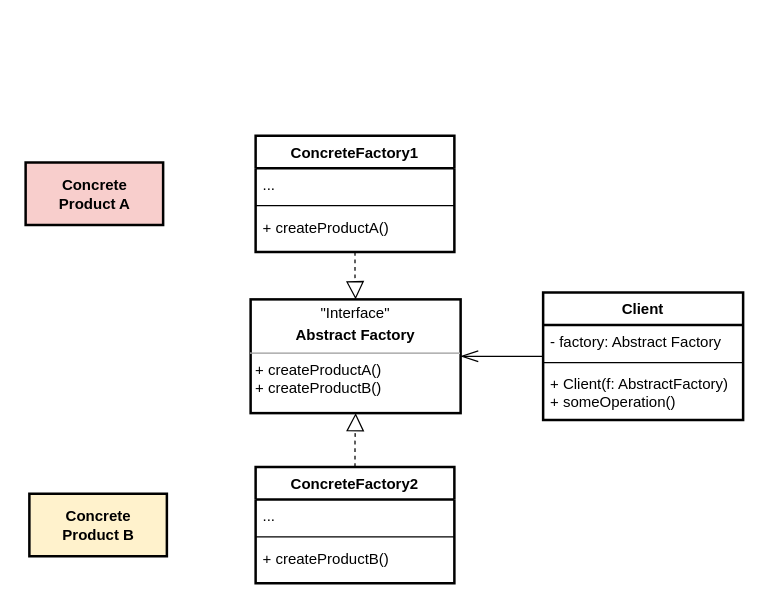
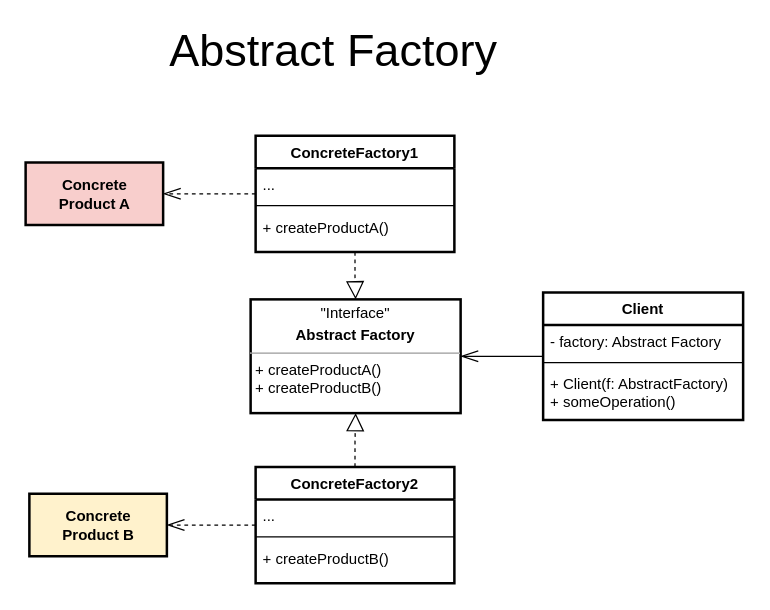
  <mxCell id="0" />
  <mxCell id="1" parent="0" />
  <mxCell id="2" value="&lt;p style=&quot;margin: 0px ; margin-top: 4px ; text-align: center&quot;&gt;&quot;Interface&quot;&lt;/p&gt;&lt;p style=&quot;margin: 0px ; margin-top: 4px ; text-align: center&quot;&gt;&lt;b&gt;Abstract Factory&lt;/b&gt;&lt;/p&gt;&lt;hr size=&quot;1&quot;&gt;&lt;p style=&quot;margin: 0px ; margin-left: 4px&quot;&gt;+ createProductA()&lt;/p&gt;&lt;p style=&quot;margin: 0px ; margin-left: 4px&quot;&gt;+ createProductB()&lt;br&gt;&lt;/p&gt;" style="verticalAlign=top;align=left;overflow=fill;fontSize=12;fontFamily=Helvetica;html=1;strokeWidth=2;" parent="1" vertex="1"><mxGeometry x="200" y="239" width="168" height="91" as="geometry" /></mxCell>
+ <mxCell id="3" value="Abstract Factory" style="text;html=1;strokeColor=none;fillColor=none;align=center;verticalAlign=middle;whiteSpace=wrap;rounded=0;fontSize=36;fontStyle=0;spacingTop=0;spacingLeft=0;" parent="1" vertex="1"><mxGeometry x="113" y="20" width="307" height="40" as="geometry" /></mxCell>
  <mxCell id="4" style="edgeStyle=orthogonalEdgeStyle;rounded=0;orthogonalLoop=1;jettySize=auto;html=1;fontColor=none;startArrow=none;startFill=0;endArrow=openThin;endFill=0;endSize=12;" edge="1" parent="1" source="5" target="2"><mxGeometry relative="1" as="geometry" /></mxCell>
  <mxCell id="5" value="Client" style="swimlane;fontStyle=1;align=center;verticalAlign=top;childLayout=stackLayout;horizontal=1;startSize=26;horizontalStack=0;resizeParent=1;resizeParentMax=0;resizeLast=0;collapsible=1;marginBottom=0;strokeWidth=2;" vertex="1" parent="1"><mxGeometry x="434" y="233.5" width="160" height="102" as="geometry" /></mxCell>
  <mxCell id="6" value="- factory: Abstract Factory" style="text;strokeColor=none;fillColor=none;align=left;verticalAlign=top;spacingLeft=4;spacingRight=4;overflow=hidden;rotatable=0;points=[[0,0.5],[1,0.5]];portConstraint=eastwest;strokeWidth=2;" vertex="1" parent="5"><mxGeometry y="26" width="160" height="26" as="geometry" /></mxCell>
  <mxCell id="7" value="" style="line;strokeWidth=1;fillColor=none;align=left;verticalAlign=middle;spacingTop=-1;spacingLeft=3;spacingRight=3;rotatable=0;labelPosition=right;points=[];portConstraint=eastwest;" vertex="1" parent="5"><mxGeometry y="52" width="160" height="8" as="geometry" /></mxCell>
  <mxCell id="8" value="+ Client(f: AbstractFactory)&#10;+ someOperation()" style="text;strokeColor=none;fillColor=none;align=left;verticalAlign=top;spacingLeft=4;spacingRight=4;overflow=hidden;rotatable=0;points=[[0,0.5],[1,0.5]];portConstraint=eastwest;" vertex="1" parent="5"><mxGeometry y="60" width="160" height="42" as="geometry" /></mxCell>
  <mxCell id="9" value="&lt;b&gt;Concrete&lt;br&gt;Product A&lt;/b&gt;" style="html=1;strokeWidth=2;fillColor=#f8cecc;" vertex="1" parent="1"><mxGeometry x="20" y="129.5" width="110" height="50" as="geometry" /></mxCell>
  <mxCell id="10" value="&lt;b&gt;Concrete&lt;br&gt;Product B&lt;/b&gt;" style="html=1;strokeWidth=2;fillColor=#fff2cc;" vertex="1" parent="1"><mxGeometry x="23" y="394.5" width="110" height="50" as="geometry" /></mxCell>
+ <mxCell id="11" style="edgeStyle=orthogonalEdgeStyle;rounded=0;orthogonalLoop=1;jettySize=auto;html=1;entryX=1;entryY=0.5;entryDx=0;entryDy=0;fontColor=none;startArrow=none;startFill=0;endArrow=openThin;endFill=0;endSize=12;dashed=1;" edge="1" parent="1" source="13" target="10"><mxGeometry relative="1" as="geometry" /></mxCell>
  <mxCell id="12" style="edgeStyle=orthogonalEdgeStyle;rounded=0;orthogonalLoop=1;jettySize=auto;html=1;entryX=0.5;entryY=1;entryDx=0;entryDy=0;fontColor=none;startArrow=none;startFill=0;endArrow=block;endFill=0;endSize=12;dashed=1;" edge="1" parent="1" source="13" target="2"><mxGeometry relative="1" as="geometry" /></mxCell>
  <mxCell id="13" value="ConcreteFactory2" style="swimlane;fontStyle=1;align=center;verticalAlign=top;childLayout=stackLayout;horizontal=1;startSize=26;horizontalStack=0;resizeParent=1;resizeParentMax=0;resizeLast=0;collapsible=1;marginBottom=0;strokeWidth=2;" vertex="1" parent="1"><mxGeometry x="204" y="373" width="159" height="93" as="geometry" /></mxCell>
  <mxCell id="14" value="..." style="text;strokeColor=none;fillColor=none;align=left;verticalAlign=top;spacingLeft=4;spacingRight=4;overflow=hidden;rotatable=0;points=[[0,0.5],[1,0.5]];portConstraint=eastwest;strokeWidth=2;" vertex="1" parent="13"><mxGeometry y="26" width="159" height="26" as="geometry" /></mxCell>
  <mxCell id="15" value="" style="line;strokeWidth=1;fillColor=none;align=left;verticalAlign=middle;spacingTop=-1;spacingLeft=3;spacingRight=3;rotatable=0;labelPosition=right;points=[];portConstraint=eastwest;" vertex="1" parent="13"><mxGeometry y="52" width="159" height="8" as="geometry" /></mxCell>
  <mxCell id="16" value="+ createProductB()" style="text;strokeColor=none;fillColor=none;align=left;verticalAlign=top;spacingLeft=4;spacingRight=4;overflow=hidden;rotatable=0;points=[[0,0.5],[1,0.5]];portConstraint=eastwest;" vertex="1" parent="13"><mxGeometry y="60" width="159" height="33" as="geometry" /></mxCell>
+ <mxCell id="17" style="edgeStyle=orthogonalEdgeStyle;rounded=0;orthogonalLoop=1;jettySize=auto;html=1;fontColor=none;startArrow=none;startFill=0;endArrow=openThin;endFill=0;endSize=12;dashed=1;" edge="1" parent="1" source="19" target="9"><mxGeometry relative="1" as="geometry" /></mxCell>
  <mxCell id="18" style="edgeStyle=orthogonalEdgeStyle;rounded=0;orthogonalLoop=1;jettySize=auto;html=1;entryX=0.5;entryY=0;entryDx=0;entryDy=0;fontColor=none;startArrow=none;startFill=0;endArrow=block;endFill=0;endSize=12;dashed=1;" edge="1" parent="1" source="19" target="2"><mxGeometry relative="1" as="geometry" /></mxCell>
  <mxCell id="19" value="ConcreteFactory1" style="swimlane;fontStyle=1;align=center;verticalAlign=top;childLayout=stackLayout;horizontal=1;startSize=26;horizontalStack=0;resizeParent=1;resizeParentMax=0;resizeLast=0;collapsible=1;marginBottom=0;strokeWidth=2;" vertex="1" parent="1"><mxGeometry x="204" y="108" width="159" height="93" as="geometry" /></mxCell>
  <mxCell id="20" value="..." style="text;strokeColor=none;fillColor=none;align=left;verticalAlign=top;spacingLeft=4;spacingRight=4;overflow=hidden;rotatable=0;points=[[0,0.5],[1,0.5]];portConstraint=eastwest;strokeWidth=2;" vertex="1" parent="19"><mxGeometry y="26" width="159" height="26" as="geometry" /></mxCell>
  <mxCell id="21" value="" style="line;strokeWidth=1;fillColor=none;align=left;verticalAlign=middle;spacingTop=-1;spacingLeft=3;spacingRight=3;rotatable=0;labelPosition=right;points=[];portConstraint=eastwest;" vertex="1" parent="19"><mxGeometry y="52" width="159" height="8" as="geometry" /></mxCell>
  <mxCell id="22" value="+ createProductA()" style="text;strokeColor=none;fillColor=none;align=left;verticalAlign=top;spacingLeft=4;spacingRight=4;overflow=hidden;rotatable=0;points=[[0,0.5],[1,0.5]];portConstraint=eastwest;" vertex="1" parent="19"><mxGeometry y="60" width="159" height="33" as="geometry" /></mxCell>
